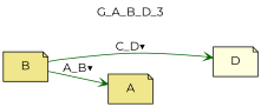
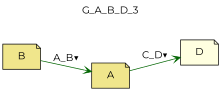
  digraph {
    fontname=Montserrat
    label=G_A_B_D_3
    labelfontsize=12
    labelloc=tl
    rankdir=LR
    node [fillcolor=khaki fontname=Montserrat shape=note style=filled]
    edge [arrowhead=vee color=darkgreen fontname=Montserrat]
    n1 [fillcolor=lightyellow label=D]
    n2 [label=B]
    n3 [label=A]
-   n2 -> n1 [label="C_D▼"]
+   n3 -> n1 [label="C_D▼"]
    n2 -> n3 [label="A_B▼"]
  }
